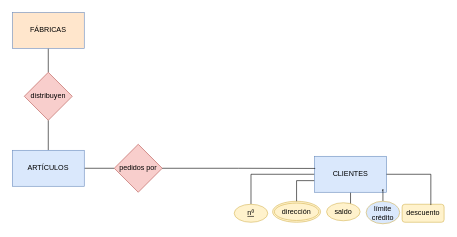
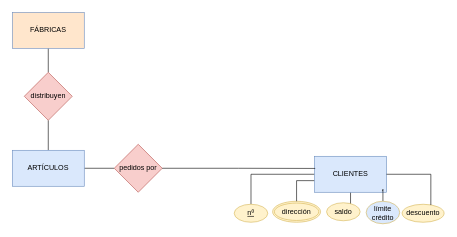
  <mxCell id="0" />
  <mxCell id="1" parent="0" />
  <mxCell id="2" style="edgeStyle=orthogonalEdgeStyle;rounded=0;orthogonalLoop=1;jettySize=auto;html=1;endArrow=none;endFill=0;" edge="1" parent="1" source="3" target="5"><mxGeometry relative="1" as="geometry" /></mxCell>
  <mxCell id="3" value="FÁBRICAS" style="rounded=0;whiteSpace=wrap;html=1;fillColor=#ffe6cc;strokeColor=#6c8ebf;" vertex="1" parent="1"><mxGeometry x="20" y="20" width="120" height="60" as="geometry" /></mxCell>
  <mxCell id="4" style="edgeStyle=orthogonalEdgeStyle;rounded=0;orthogonalLoop=1;jettySize=auto;html=1;entryX=0.5;entryY=0;entryDx=0;entryDy=0;endArrow=none;endFill=0;" edge="1" parent="1" source="5" target="7"><mxGeometry relative="1" as="geometry" /></mxCell>
  <mxCell id="5" value="distribuyen" style="rhombus;whiteSpace=wrap;html=1;fillColor=#f8cecc;strokeColor=#b85450;" vertex="1" parent="1"><mxGeometry x="40" y="120" width="80" height="80" as="geometry" /></mxCell>
  <mxCell id="6" style="edgeStyle=orthogonalEdgeStyle;rounded=0;orthogonalLoop=1;jettySize=auto;html=1;entryX=0;entryY=0.5;entryDx=0;entryDy=0;endArrow=none;endFill=0;" edge="1" parent="1" source="7" target="8"><mxGeometry relative="1" as="geometry" /></mxCell>
  <mxCell id="7" value="ARTÍCULOS" style="rounded=0;whiteSpace=wrap;html=1;fillColor=#dae8fc;strokeColor=#6c8ebf;" vertex="1" parent="1"><mxGeometry x="20" y="250" width="120" height="60" as="geometry" /></mxCell>
  <mxCell id="8" value="pedidos por" style="rhombus;whiteSpace=wrap;html=1;fillColor=#f8cecc;strokeColor=#b85450;" vertex="1" parent="1"><mxGeometry x="190" y="240" width="80" height="80" as="geometry" /></mxCell>
  <mxCell id="9" style="edgeStyle=orthogonalEdgeStyle;rounded=0;orthogonalLoop=1;jettySize=auto;html=1;endArrow=none;endFill=0;" edge="1" parent="1" source="11" target="12"><mxGeometry relative="1" as="geometry" /></mxCell>
  <mxCell id="10" style="edgeStyle=orthogonalEdgeStyle;rounded=0;orthogonalLoop=1;jettySize=auto;html=1;" edge="1" parent="1" source="11" target="14"><mxGeometry relative="1" as="geometry" /></mxCell>
  <mxCell id="11" value="CLIENTES" style="rounded=0;whiteSpace=wrap;html=1;fillColor=#dae8fc;strokeColor=#6c8ebf;" vertex="1" parent="1"><mxGeometry x="524" y="260" width="120" height="60" as="geometry" /></mxCell>
  <mxCell id="12" value="&lt;u&gt;nº&lt;/u&gt;" style="ellipse;whiteSpace=wrap;html=1;fillColor=#fff2cc;strokeColor=#d6b656;" vertex="1" parent="1"><mxGeometry x="390" y="340" width="56" height="30" as="geometry" /></mxCell>
  <mxCell id="13" value="dirección" style="ellipse;shape=doubleEllipse;margin=3;whiteSpace=wrap;html=1;align=center;fillColor=#fff2cc;strokeColor=#d6b656;" vertex="1" parent="1"><mxGeometry x="454" y="335" width="80" height="35" as="geometry" /></mxCell>
  <mxCell id="14" value="saldo" style="ellipse;whiteSpace=wrap;html=1;fillColor=#fff2cc;strokeColor=#d6b656;" vertex="1" parent="1"><mxGeometry x="544" y="337.5" width="56" height="30" as="geometry" /></mxCell>
  <mxCell id="15" style="edgeStyle=orthogonalEdgeStyle;rounded=0;orthogonalLoop=1;jettySize=auto;html=1;endArrow=none;endFill=0;entryX=0.943;entryY=0.97;entryDx=0;entryDy=0;entryPerimeter=0;" edge="1" parent="1" source="16" target="11"><mxGeometry relative="1" as="geometry"><mxPoint x="638" y="330" as="targetPoint" /><Array as="points" /></mxGeometry></mxCell>
  <mxCell id="16" value="límite crédito" style="ellipse;whiteSpace=wrap;html=1;fillColor=#dae8fc;strokeColor=#d6b656;" vertex="1" parent="1"><mxGeometry x="610" y="335" width="56" height="37.5" as="geometry" /></mxCell>
- <mxCell id="17" value="descuento" style="whiteSpace=wrap;html=1;fillColor=#fff2cc;strokeColor=#d6b656;rounded=1;" vertex="1" parent="1"><mxGeometry x="670" y="340" width="70" height="30" as="geometry" /></mxCell>
+ <mxCell id="17" value="descuento" style="ellipse;whiteSpace=wrap;html=1;fillColor=#fff2cc;strokeColor=#d6b656;" vertex="1" parent="1"><mxGeometry x="670" y="340" width="70" height="30" as="geometry" /></mxCell>
  <mxCell id="18" style="edgeStyle=orthogonalEdgeStyle;rounded=0;orthogonalLoop=1;jettySize=auto;html=1;entryX=0.684;entryY=0.044;entryDx=0;entryDy=0;entryPerimeter=0;endArrow=none;endFill=0;" edge="1" parent="1" source="11" target="17"><mxGeometry relative="1" as="geometry" /></mxCell>
  <mxCell id="19" style="edgeStyle=orthogonalEdgeStyle;rounded=0;orthogonalLoop=1;jettySize=auto;html=1;entryX=-0.005;entryY=0.677;entryDx=0;entryDy=0;entryPerimeter=0;endArrow=none;endFill=0;" edge="1" parent="1" source="13" target="11"><mxGeometry relative="1" as="geometry" /></mxCell>
  <mxCell id="20" style="edgeStyle=orthogonalEdgeStyle;rounded=0;orthogonalLoop=1;jettySize=auto;html=1;entryX=0.009;entryY=0.338;entryDx=0;entryDy=0;entryPerimeter=0;endArrow=none;endFill=0;" edge="1" parent="1" source="8" target="11"><mxGeometry relative="1" as="geometry" /></mxCell>
